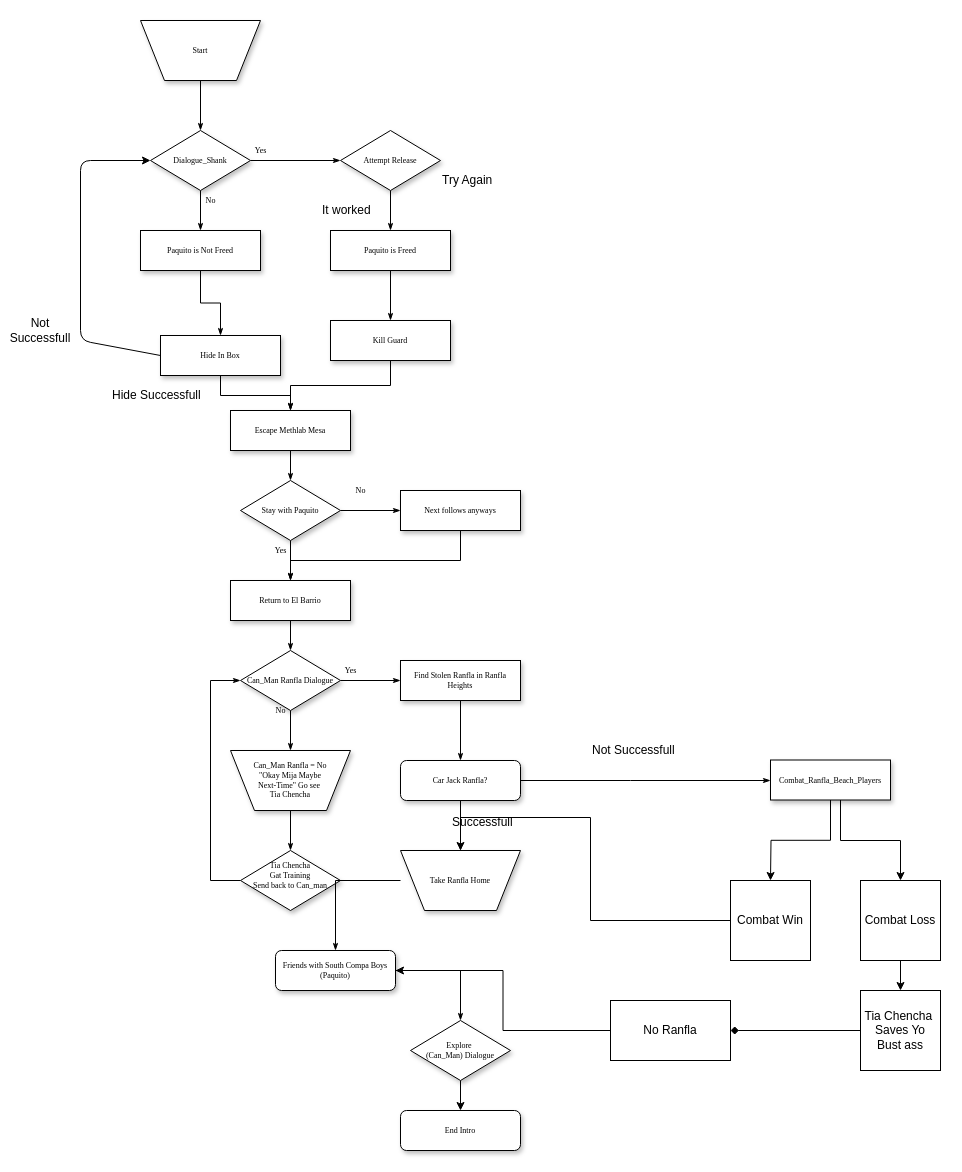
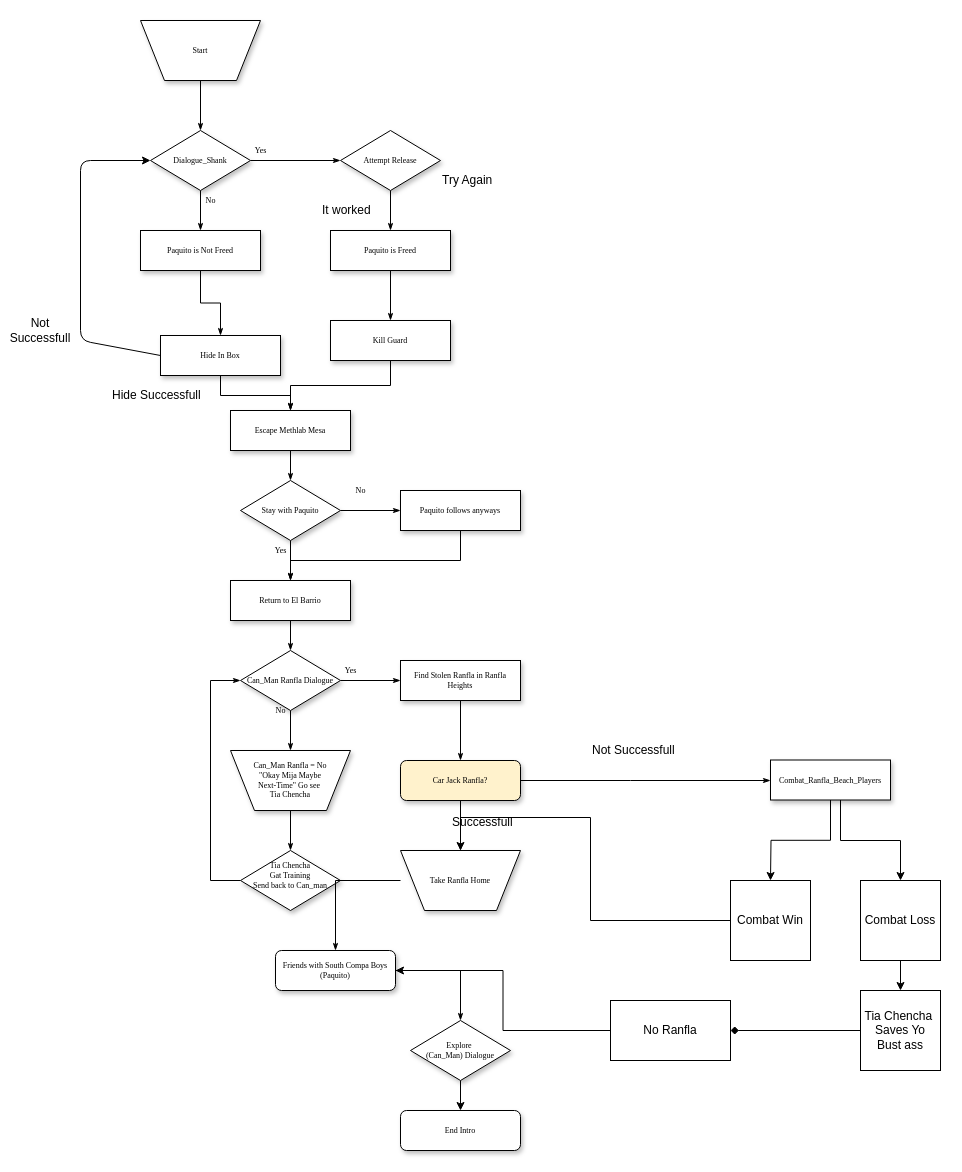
  <mxCell id="0" />
  <mxCell id="1" parent="0" />
  <mxCell id="2" style="edgeStyle=orthogonalEdgeStyle;rounded=0;html=1;labelBackgroundColor=none;startSize=5;endArrow=classicThin;endFill=1;endSize=5;jettySize=auto;orthogonalLoop=1;strokeColor=#000000;strokeWidth=1;fontFamily=Verdana;fontSize=8;fontColor=#000000;" parent="1" source="3" target="6" edge="1"><mxGeometry relative="1" as="geometry" /></mxCell>
  <mxCell id="3" value="Start" style="shape=trapezoid;whiteSpace=wrap;html=1;rounded=0;shadow=1;labelBackgroundColor=none;strokeColor=#000000;strokeWidth=1;fillColor=#ffffff;fontFamily=Verdana;fontSize=8;fontColor=#000000;align=center;flipV=1;" parent="1" vertex="1"><mxGeometry x="140" y="20" width="120" height="60" as="geometry" /></mxCell>
  <mxCell id="4" value="Yes" style="edgeStyle=orthogonalEdgeStyle;rounded=0;html=1;labelBackgroundColor=none;startSize=5;endArrow=classicThin;endFill=1;endSize=5;jettySize=auto;orthogonalLoop=1;strokeColor=#000000;strokeWidth=1;fontFamily=Verdana;fontSize=8;fontColor=#000000;" parent="1" source="6" target="8" edge="1"><mxGeometry x="-0.778" y="10" relative="1" as="geometry"><mxPoint as="offset" /></mxGeometry></mxCell>
  <mxCell id="5" value="No" style="edgeStyle=orthogonalEdgeStyle;rounded=0;html=1;labelBackgroundColor=none;startSize=5;endArrow=classicThin;endFill=1;endSize=5;jettySize=auto;orthogonalLoop=1;strokeColor=#000000;strokeWidth=1;fontFamily=Verdana;fontSize=8;fontColor=#000000;" parent="1" source="6" target="10" edge="1"><mxGeometry x="-0.5" y="10" relative="1" as="geometry"><mxPoint as="offset" /></mxGeometry></mxCell>
  <mxCell id="6" value="Dialogue_Shank" style="rhombus;whiteSpace=wrap;html=1;rounded=0;shadow=1;labelBackgroundColor=none;strokeColor=#000000;strokeWidth=1;fillColor=#ffffff;fontFamily=Verdana;fontSize=8;fontColor=#000000;align=center;" parent="1" vertex="1"><mxGeometry x="150" y="130" width="100" height="60" as="geometry" /></mxCell>
  <mxCell id="7" value="" style="edgeStyle=orthogonalEdgeStyle;rounded=0;html=1;labelBackgroundColor=none;startSize=5;endArrow=classicThin;endFill=1;endSize=5;jettySize=auto;orthogonalLoop=1;strokeColor=#000000;strokeWidth=1;fontFamily=Verdana;fontSize=8;fontColor=#000000;" parent="1" source="8" target="12" edge="1"><mxGeometry x="-1" y="-10" relative="1" as="geometry"><mxPoint x="390" y="210" as="targetPoint" /><Array as="points" /><mxPoint as="offset" /></mxGeometry></mxCell>
  <mxCell id="8" value="Attempt Release" style="rhombus;whiteSpace=wrap;html=1;rounded=0;shadow=1;labelBackgroundColor=none;strokeColor=#000000;strokeWidth=1;fillColor=#ffffff;fontFamily=Verdana;fontSize=8;fontColor=#000000;align=center;" parent="1" vertex="1"><mxGeometry x="340" y="130" width="100" height="60" as="geometry" /></mxCell>
  <mxCell id="9" style="edgeStyle=orthogonalEdgeStyle;rounded=0;html=1;labelBackgroundColor=none;startSize=5;endArrow=classicThin;endFill=1;endSize=5;jettySize=auto;orthogonalLoop=1;strokeColor=#000000;strokeWidth=1;fontFamily=Verdana;fontSize=8;fontColor=#000000;" parent="1" source="10" target="14" edge="1"><mxGeometry relative="1" as="geometry" /></mxCell>
  <mxCell id="10" value="Paquito is Not Freed" style="whiteSpace=wrap;html=1;rounded=0;shadow=1;labelBackgroundColor=none;strokeColor=#000000;strokeWidth=1;fillColor=#ffffff;fontFamily=Verdana;fontSize=8;fontColor=#000000;align=center;" parent="1" vertex="1"><mxGeometry x="140" y="230" width="120" height="40" as="geometry" /></mxCell>
  <mxCell id="11" style="edgeStyle=orthogonalEdgeStyle;rounded=0;html=1;labelBackgroundColor=none;startSize=5;endArrow=classicThin;endFill=1;endSize=5;jettySize=auto;orthogonalLoop=1;strokeColor=#000000;strokeWidth=1;fontFamily=Verdana;fontSize=8;fontColor=#000000;" parent="1" source="12" target="16" edge="1"><mxGeometry relative="1" as="geometry" /></mxCell>
  <mxCell id="12" value="Paquito is Freed&lt;br&gt;" style="whiteSpace=wrap;html=1;rounded=0;shadow=1;labelBackgroundColor=none;strokeColor=#000000;strokeWidth=1;fillColor=#ffffff;fontFamily=Verdana;fontSize=8;fontColor=#000000;align=center;" parent="1" vertex="1"><mxGeometry x="330" y="230" width="120" height="40" as="geometry" /></mxCell>
  <mxCell id="13" style="edgeStyle=orthogonalEdgeStyle;rounded=0;html=1;labelBackgroundColor=none;startSize=5;endArrow=classicThin;endFill=1;endSize=5;jettySize=auto;orthogonalLoop=1;strokeColor=#000000;strokeWidth=1;fontFamily=Verdana;fontSize=8;fontColor=#000000;" parent="1" source="14" target="18" edge="1"><mxGeometry relative="1" as="geometry" /></mxCell>
  <mxCell id="14" value="Hide In Box" style="whiteSpace=wrap;html=1;rounded=0;shadow=1;labelBackgroundColor=none;strokeColor=#000000;strokeWidth=1;fillColor=#ffffff;fontFamily=Verdana;fontSize=8;fontColor=#000000;align=center;spacing=6;" parent="1" vertex="1"><mxGeometry x="160" y="335" width="120" height="40" as="geometry" /></mxCell>
  <mxCell id="15" style="edgeStyle=orthogonalEdgeStyle;rounded=0;html=1;labelBackgroundColor=none;startSize=5;endArrow=classicThin;endFill=1;endSize=5;jettySize=auto;orthogonalLoop=1;strokeColor=#000000;strokeWidth=1;fontFamily=Verdana;fontSize=8;fontColor=#000000;" parent="1" source="16" target="18" edge="1"><mxGeometry relative="1" as="geometry" /></mxCell>
  <mxCell id="16" value="Kill Guard" style="whiteSpace=wrap;html=1;rounded=0;shadow=1;labelBackgroundColor=none;strokeColor=#000000;strokeWidth=1;fillColor=#ffffff;fontFamily=Verdana;fontSize=8;fontColor=#000000;align=center;spacing=6;" parent="1" vertex="1"><mxGeometry x="330" y="320" width="120" height="40" as="geometry" /></mxCell>
  <mxCell id="17" style="edgeStyle=orthogonalEdgeStyle;rounded=0;html=1;labelBackgroundColor=none;startSize=5;endArrow=classicThin;endFill=1;endSize=5;jettySize=auto;orthogonalLoop=1;strokeColor=#000000;strokeWidth=1;fontFamily=Verdana;fontSize=8;fontColor=#000000;" parent="1" source="18" target="21" edge="1"><mxGeometry relative="1" as="geometry" /></mxCell>
  <mxCell id="18" value="Escape Methlab Mesa" style="whiteSpace=wrap;html=1;rounded=0;shadow=1;labelBackgroundColor=none;strokeColor=#000000;strokeWidth=1;fillColor=#ffffff;fontFamily=Verdana;fontSize=8;fontColor=#000000;align=center;" parent="1" vertex="1"><mxGeometry x="230" y="410" width="120" height="40" as="geometry" /></mxCell>
  <mxCell id="19" value="No" style="edgeStyle=orthogonalEdgeStyle;rounded=0;html=1;labelBackgroundColor=none;startSize=5;endArrow=classicThin;endFill=1;endSize=5;jettySize=auto;orthogonalLoop=1;strokeColor=#000000;strokeWidth=1;fontFamily=Verdana;fontSize=8;fontColor=#000000;" parent="1" source="21" target="23" edge="1"><mxGeometry x="-0.333" y="20" relative="1" as="geometry"><mxPoint as="offset" /></mxGeometry></mxCell>
  <mxCell id="20" value="Yes" style="edgeStyle=orthogonalEdgeStyle;rounded=0;html=1;labelBackgroundColor=none;startSize=5;endArrow=classicThin;endFill=1;endSize=5;jettySize=auto;orthogonalLoop=1;strokeColor=#000000;strokeWidth=1;fontFamily=Verdana;fontSize=8;fontColor=#000000;" parent="1" source="21" target="25" edge="1"><mxGeometry x="-0.5" y="-10" relative="1" as="geometry"><mxPoint as="offset" /></mxGeometry></mxCell>
  <mxCell id="21" value="Stay with Paquito" style="rhombus;whiteSpace=wrap;html=1;rounded=0;shadow=1;labelBackgroundColor=none;strokeColor=#000000;strokeWidth=1;fillColor=#ffffff;fontFamily=Verdana;fontSize=8;fontColor=#000000;align=center;" parent="1" vertex="1"><mxGeometry x="240" y="480" width="100" height="60" as="geometry" /></mxCell>
  <mxCell id="22" style="edgeStyle=orthogonalEdgeStyle;rounded=0;html=1;labelBackgroundColor=none;startSize=5;endArrow=classicThin;endFill=1;endSize=5;jettySize=auto;orthogonalLoop=1;strokeColor=#000000;strokeWidth=1;fontFamily=Verdana;fontSize=8;fontColor=#000000;" parent="1" source="23" target="25" edge="1"><mxGeometry relative="1" as="geometry"><Array as="points"><mxPoint x="460" y="560" /><mxPoint x="290" y="560" /></Array></mxGeometry></mxCell>
- <mxCell id="23" value="Next follows anyways&lt;br&gt;" style="whiteSpace=wrap;html=1;rounded=0;shadow=1;labelBackgroundColor=none;strokeColor=#000000;strokeWidth=1;fillColor=#ffffff;fontFamily=Verdana;fontSize=8;fontColor=#000000;align=center;" parent="1" vertex="1"><mxGeometry x="400" y="490" width="120" height="40" as="geometry" /></mxCell>
+ <mxCell id="23" value="Paquito follows anyways&lt;br&gt;" style="whiteSpace=wrap;html=1;rounded=0;shadow=1;labelBackgroundColor=none;strokeColor=#000000;strokeWidth=1;fillColor=#ffffff;fontFamily=Verdana;fontSize=8;fontColor=#000000;align=center;" parent="1" vertex="1"><mxGeometry x="400" y="490" width="120" height="40" as="geometry" /></mxCell>
  <mxCell id="24" style="edgeStyle=orthogonalEdgeStyle;rounded=0;html=1;labelBackgroundColor=none;startSize=5;endArrow=classicThin;endFill=1;endSize=5;jettySize=auto;orthogonalLoop=1;strokeColor=#000000;strokeWidth=1;fontFamily=Verdana;fontSize=8;fontColor=#000000;" parent="1" source="25" target="28" edge="1"><mxGeometry relative="1" as="geometry" /></mxCell>
  <mxCell id="25" value="Return to El Barrio&lt;br&gt;" style="whiteSpace=wrap;html=1;rounded=0;shadow=1;labelBackgroundColor=none;strokeColor=#000000;strokeWidth=1;fillColor=#ffffff;fontFamily=Verdana;fontSize=8;fontColor=#000000;align=center;" parent="1" vertex="1"><mxGeometry x="230" y="580" width="120" height="40" as="geometry" /></mxCell>
  <mxCell id="26" value="Yes" style="edgeStyle=orthogonalEdgeStyle;rounded=0;html=1;labelBackgroundColor=none;startSize=5;endArrow=classicThin;endFill=1;endSize=5;jettySize=auto;orthogonalLoop=1;strokeColor=#000000;strokeWidth=1;fontFamily=Verdana;fontSize=8;fontColor=#000000;" parent="1" source="28" target="30" edge="1"><mxGeometry x="-0.667" y="10" relative="1" as="geometry"><mxPoint as="offset" /></mxGeometry></mxCell>
  <mxCell id="27" value="No" style="edgeStyle=orthogonalEdgeStyle;rounded=0;html=1;labelBackgroundColor=none;startSize=5;endArrow=classicThin;endFill=1;endSize=5;jettySize=auto;orthogonalLoop=1;strokeColor=#000000;strokeWidth=1;fontFamily=Verdana;fontSize=8;fontColor=#000000;" parent="1" source="28" target="32" edge="1"><mxGeometry x="-1" y="-10" relative="1" as="geometry"><mxPoint as="offset" /></mxGeometry></mxCell>
  <mxCell id="28" value="Can_Man Ranfla Dialogue&lt;br&gt;" style="rhombus;whiteSpace=wrap;html=1;rounded=0;shadow=1;labelBackgroundColor=none;strokeColor=#000000;strokeWidth=1;fillColor=#ffffff;fontFamily=Verdana;fontSize=8;fontColor=#000000;align=center;" parent="1" vertex="1"><mxGeometry x="240" y="650" width="100" height="60" as="geometry" /></mxCell>
  <mxCell id="29" style="edgeStyle=orthogonalEdgeStyle;rounded=0;html=1;labelBackgroundColor=none;startSize=5;endArrow=classicThin;endFill=1;endSize=5;jettySize=auto;orthogonalLoop=1;strokeColor=#000000;strokeWidth=1;fontFamily=Verdana;fontSize=8;fontColor=#000000;" parent="1" source="30" target="35" edge="1"><mxGeometry relative="1" as="geometry" /></mxCell>
  <mxCell id="30" value="Find Stolen Ranfla in Ranfla Heights" style="whiteSpace=wrap;html=1;rounded=0;shadow=1;labelBackgroundColor=none;strokeColor=#000000;strokeWidth=1;fillColor=#ffffff;fontFamily=Verdana;fontSize=8;fontColor=#000000;align=center;" parent="1" vertex="1"><mxGeometry x="400" y="660" width="120" height="40" as="geometry" /></mxCell>
  <mxCell id="31" style="edgeStyle=orthogonalEdgeStyle;rounded=0;html=1;labelBackgroundColor=none;startSize=5;endArrow=classicThin;endFill=1;endSize=5;jettySize=auto;orthogonalLoop=1;strokeColor=#000000;strokeWidth=1;fontFamily=Verdana;fontSize=8;fontColor=#000000;" parent="1" source="32" target="37" edge="1"><mxGeometry relative="1" as="geometry" /></mxCell>
  <mxCell id="32" value="Can_Man Ranfla = No&lt;br&gt;&quot;Okay Mija Maybe&lt;br&gt;Next-Time&quot; Go see&amp;nbsp;&lt;br&gt;Tia Chencha&lt;br&gt;" style="shape=trapezoid;whiteSpace=wrap;html=1;rounded=0;shadow=1;labelBackgroundColor=none;strokeColor=#000000;strokeWidth=1;fillColor=#ffffff;fontFamily=Verdana;fontSize=8;fontColor=#000000;align=center;flipV=1;" parent="1" vertex="1"><mxGeometry x="230" y="750" width="120" height="60" as="geometry" /></mxCell>
  <mxCell id="33" style="edgeStyle=orthogonalEdgeStyle;rounded=0;html=1;labelBackgroundColor=none;startSize=5;endArrow=classicThin;endFill=1;endSize=5;jettySize=auto;orthogonalLoop=1;strokeColor=#000000;strokeWidth=1;fontFamily=Verdana;fontSize=8;fontColor=#000000;" parent="1" source="35" target="39" edge="1"><mxGeometry relative="1" as="geometry" /></mxCell>
  <mxCell id="34" style="edgeStyle=orthogonalEdgeStyle;rounded=0;html=1;labelBackgroundColor=none;startSize=5;endArrow=classicThin;endFill=1;endSize=5;jettySize=auto;orthogonalLoop=1;strokeColor=#000000;strokeWidth=1;fontFamily=Verdana;fontSize=8;fontColor=#000000;" parent="1" source="35" target="45" edge="1"><mxGeometry relative="1" as="geometry"><Array as="points"><mxPoint x="630" y="780" /></Array></mxGeometry></mxCell>
- <mxCell id="35" value="Car Jack Ranfla?" style="rounded=1;whiteSpace=wrap;html=1;shadow=1;labelBackgroundColor=none;strokeColor=#000000;strokeWidth=1;fillColor=#ffffff;fontFamily=Verdana;fontSize=8;fontColor=#000000;align=center;" parent="1" vertex="1"><mxGeometry x="400" y="760" width="120" height="40" as="geometry" /></mxCell>
+ <mxCell id="35" value="Car Jack Ranfla?" style="rounded=1;whiteSpace=wrap;html=1;shadow=1;labelBackgroundColor=none;strokeColor=#000000;strokeWidth=1;fillColor=#fff2cc;fontFamily=Verdana;fontSize=8;fontColor=#000000;align=center;" parent="1" vertex="1"><mxGeometry x="400" y="760" width="120" height="40" as="geometry" /></mxCell>
  <mxCell id="36" value="" style="edgeStyle=orthogonalEdgeStyle;rounded=0;html=1;labelBackgroundColor=none;startSize=5;endArrow=classicThin;endFill=1;endSize=5;jettySize=auto;orthogonalLoop=1;strokeColor=#000000;strokeWidth=1;fontFamily=Verdana;fontSize=8;fontColor=#000000;" parent="1" source="37" target="28" edge="1"><mxGeometry x="-0.231" y="60" relative="1" as="geometry"><Array as="points"><mxPoint x="210" y="880" /><mxPoint x="210" y="680" /></Array><mxPoint as="offset" /></mxGeometry></mxCell>
  <mxCell id="37" value="Tia Chencha&lt;br&gt;Gat Training&lt;br&gt;Send back to Can_man&lt;br&gt;&lt;br&gt;" style="rhombus;whiteSpace=wrap;html=1;rounded=0;shadow=1;labelBackgroundColor=none;strokeColor=#000000;strokeWidth=1;fillColor=#ffffff;fontFamily=Verdana;fontSize=8;fontColor=#000000;align=center;" parent="1" vertex="1"><mxGeometry x="240" y="850" width="100" height="60" as="geometry" /></mxCell>
  <mxCell id="38" style="edgeStyle=orthogonalEdgeStyle;rounded=0;html=1;labelBackgroundColor=none;startSize=5;endArrow=classicThin;endFill=1;endSize=5;jettySize=auto;orthogonalLoop=1;strokeColor=#000000;strokeWidth=1;fontFamily=Verdana;fontSize=8;fontColor=#000000;" parent="1" source="39" target="41" edge="1"><mxGeometry relative="1" as="geometry" /></mxCell>
  <mxCell id="39" value="Take Ranfla Home&lt;br&gt;" style="shape=trapezoid;whiteSpace=wrap;html=1;rounded=0;shadow=1;labelBackgroundColor=none;strokeColor=#000000;strokeWidth=1;fillColor=#ffffff;fontFamily=Verdana;fontSize=8;fontColor=#000000;align=center;flipV=1;" parent="1" vertex="1"><mxGeometry x="400" y="850" width="120" height="60" as="geometry" /></mxCell>
  <mxCell id="40" style="edgeStyle=orthogonalEdgeStyle;rounded=0;html=1;labelBackgroundColor=none;startSize=5;endArrow=classicThin;endFill=1;endSize=5;jettySize=auto;orthogonalLoop=1;strokeColor=#000000;strokeWidth=1;fontFamily=Verdana;fontSize=8;fontColor=#000000;" parent="1" source="41" target="43" edge="1"><mxGeometry relative="1" as="geometry" /></mxCell>
  <mxCell id="41" value="Friends with South Compa Boys (Paquito)&lt;br&gt;" style="rounded=1;whiteSpace=wrap;html=1;shadow=1;labelBackgroundColor=none;strokeColor=#000000;strokeWidth=1;fillColor=#ffffff;fontFamily=Verdana;fontSize=8;fontColor=#000000;align=center;" parent="1" vertex="1"><mxGeometry x="275" y="950" width="120" height="40" as="geometry" /></mxCell>
  <mxCell id="42" style="edgeStyle=orthogonalEdgeStyle;rounded=0;orthogonalLoop=1;jettySize=auto;html=1;" edge="1" parent="1" source="43" target="46"><mxGeometry relative="1" as="geometry" /></mxCell>
  <mxCell id="43" value="Explore&amp;nbsp;&lt;br&gt;(Can_Man) Dialogue&lt;br&gt;" style="rhombus;whiteSpace=wrap;html=1;rounded=0;shadow=1;labelBackgroundColor=none;strokeColor=#000000;strokeWidth=1;fillColor=#ffffff;fontFamily=Verdana;fontSize=8;fontColor=#000000;align=center;" parent="1" vertex="1"><mxGeometry x="410" y="1020" width="100" height="60" as="geometry" /></mxCell>
  <mxCell id="44" style="edgeStyle=orthogonalEdgeStyle;rounded=0;orthogonalLoop=1;jettySize=auto;html=1;" edge="1" parent="1" source="45"><mxGeometry relative="1" as="geometry"><mxPoint x="770" y="880" as="targetPoint" /></mxGeometry></mxCell>
  <mxCell id="45" value="Combat_Ranfla_Beach_Players&lt;br&gt;" style="whiteSpace=wrap;html=1;rounded=0;shadow=1;labelBackgroundColor=none;strokeColor=#000000;strokeWidth=1;fillColor=#ffffff;fontFamily=Verdana;fontSize=8;fontColor=#000000;align=center;" parent="1" vertex="1"><mxGeometry x="770" y="759.5" width="120" height="40" as="geometry" /></mxCell>
  <mxCell id="46" value="End Intro" style="rounded=1;whiteSpace=wrap;html=1;shadow=1;labelBackgroundColor=none;strokeColor=#000000;strokeWidth=1;fillColor=#ffffff;fontFamily=Verdana;fontSize=8;fontColor=#000000;align=center;" parent="1" vertex="1"><mxGeometry x="400" y="1110" width="120" height="40" as="geometry" /></mxCell>
  <mxCell id="47" value="Try Again" style="text;html=1;resizable=0;points=[];autosize=1;align=left;verticalAlign=top;spacingTop=-4;" vertex="1" parent="1"><mxGeometry x="440" y="170" width="70" height="20" as="geometry" /></mxCell>
  <mxCell id="48" value="It worked" style="text;html=1;resizable=0;points=[];autosize=1;align=left;verticalAlign=top;spacingTop=-4;" vertex="1" parent="1"><mxGeometry x="320" y="200" width="60" height="20" as="geometry" /></mxCell>
  <mxCell id="49" value="Hide Successfull" style="text;html=1;resizable=0;points=[];autosize=1;align=left;verticalAlign=top;spacingTop=-4;" vertex="1" parent="1"><mxGeometry x="110" y="385" width="100" height="20" as="geometry" /></mxCell>
  <mxCell id="50" value="" style="endArrow=classic;html=1;exitX=0;exitY=0.5;exitDx=0;exitDy=0;entryX=0;entryY=0.5;entryDx=0;entryDy=0;" edge="1" parent="1" source="14" target="6"><mxGeometry width="50" height="50" relative="1" as="geometry"><mxPoint x="40" y="300" as="sourcePoint" /><mxPoint x="80" y="150" as="targetPoint" /><Array as="points"><mxPoint x="80" y="340" /><mxPoint x="80" y="160" /></Array></mxGeometry></mxCell>
  <mxCell id="51" value="Not Successfull" style="text;html=1;strokeColor=none;fillColor=none;align=center;verticalAlign=middle;whiteSpace=wrap;rounded=0;" vertex="1" parent="1"><mxGeometry x="20" y="320" width="40" height="20" as="geometry" /></mxCell>
  <mxCell id="52" value="Successfull" style="text;html=1;resizable=0;points=[];autosize=1;align=left;verticalAlign=top;spacingTop=-4;" vertex="1" parent="1"><mxGeometry x="450" y="812" width="80" height="20" as="geometry" /></mxCell>
  <mxCell id="53" value="Not Successfull" style="text;html=1;resizable=0;points=[];autosize=1;align=left;verticalAlign=top;spacingTop=-4;" vertex="1" parent="1"><mxGeometry x="590" y="739.5" width="100" height="20" as="geometry" /></mxCell>
  <mxCell id="54" style="edgeStyle=orthogonalEdgeStyle;rounded=0;orthogonalLoop=1;jettySize=auto;html=1;entryX=0.5;entryY=0;entryDx=0;entryDy=0;" edge="1" parent="1" source="55" target="39"><mxGeometry relative="1" as="geometry"><Array as="points"><mxPoint x="590" y="920" /><mxPoint x="590" y="817" /><mxPoint x="460" y="817" /></Array></mxGeometry></mxCell>
  <mxCell id="55" value="Combat Win" style="whiteSpace=wrap;html=1;aspect=fixed;" vertex="1" parent="1"><mxGeometry x="730" y="880" width="80" height="80" as="geometry" /></mxCell>
  <mxCell id="56" style="edgeStyle=orthogonalEdgeStyle;rounded=0;orthogonalLoop=1;jettySize=auto;html=1;" edge="1" parent="1" source="45"><mxGeometry relative="1" as="geometry"><mxPoint x="900" y="880" as="targetPoint" /><mxPoint x="839.706" y="809.5" as="sourcePoint" /><Array as="points"><mxPoint x="840" y="840" /><mxPoint x="900" y="840" /></Array></mxGeometry></mxCell>
  <mxCell id="57" style="edgeStyle=orthogonalEdgeStyle;rounded=0;orthogonalLoop=1;jettySize=auto;html=1;" edge="1" parent="1" source="58" target="60"><mxGeometry relative="1" as="geometry" /></mxCell>
  <mxCell id="58" value="Combat Loss" style="whiteSpace=wrap;html=1;aspect=fixed;" vertex="1" parent="1"><mxGeometry x="860" y="880" width="80" height="80" as="geometry" /></mxCell>
  <mxCell id="59" style="edgeStyle=orthogonalEdgeStyle;rounded=0;orthogonalLoop=1;jettySize=auto;html=1;endArrow=diamond;" edge="1" parent="1" source="60" target="62"><mxGeometry relative="1" as="geometry" /></mxCell>
  <mxCell id="60" value="Tia Chencha&amp;nbsp;&lt;br&gt;Saves Yo&lt;br&gt;Bust ass&lt;br&gt;" style="whiteSpace=wrap;html=1;aspect=fixed;" vertex="1" parent="1"><mxGeometry x="860" y="990" width="80" height="80" as="geometry" /></mxCell>
  <mxCell id="61" style="edgeStyle=orthogonalEdgeStyle;rounded=0;orthogonalLoop=1;jettySize=auto;html=1;entryX=1;entryY=0.5;entryDx=0;entryDy=0;" edge="1" parent="1" source="62" target="41"><mxGeometry relative="1" as="geometry" /></mxCell>
  <mxCell id="62" value="No Ranfla" style="rounded=0;whiteSpace=wrap;html=1;" vertex="1" parent="1"><mxGeometry x="610" y="1000" width="120" height="60" as="geometry" /></mxCell>
